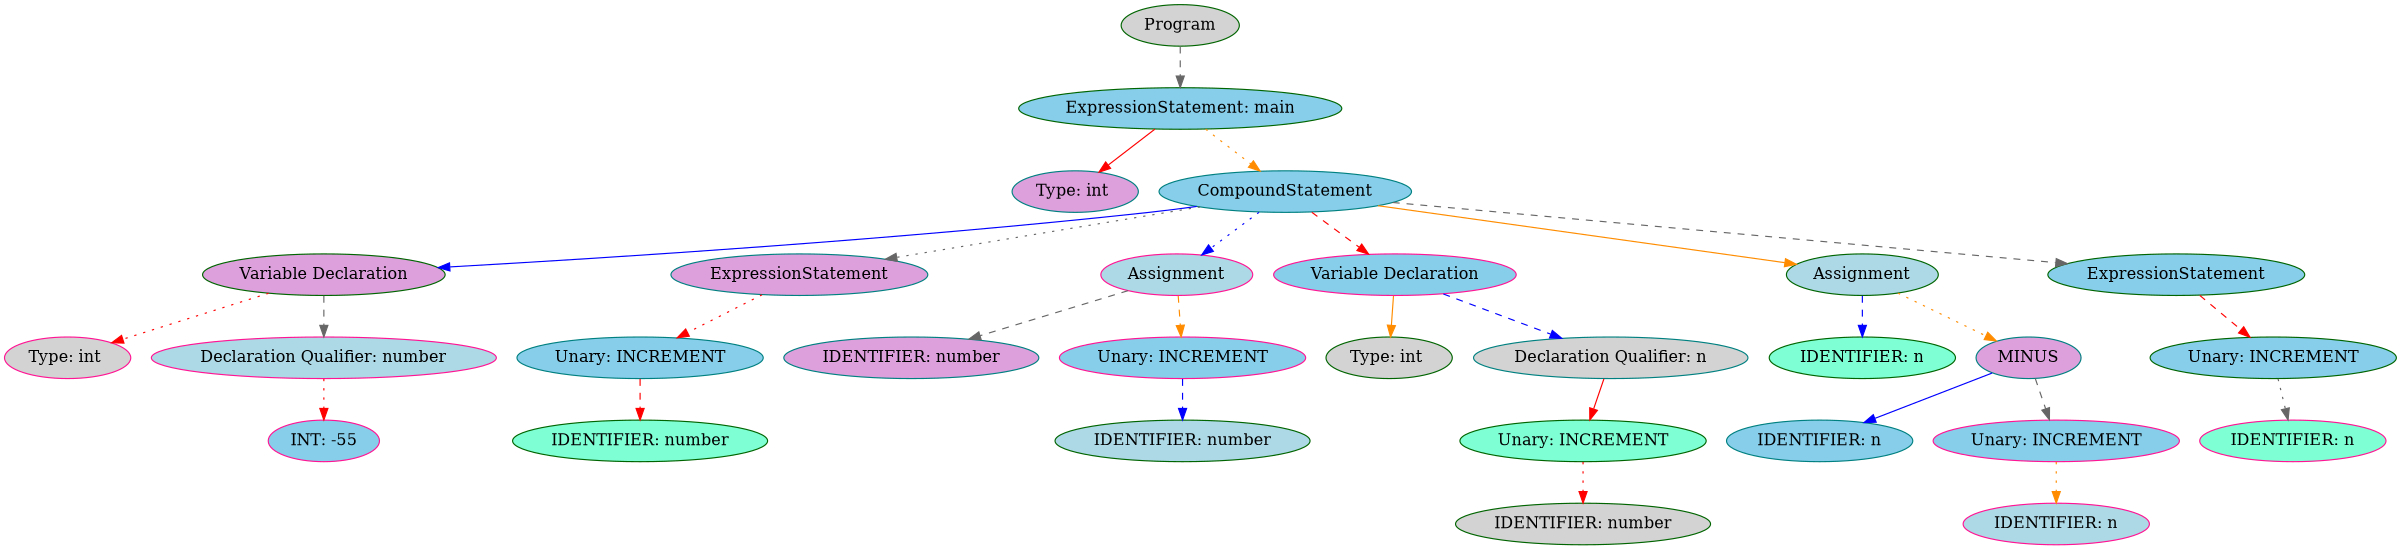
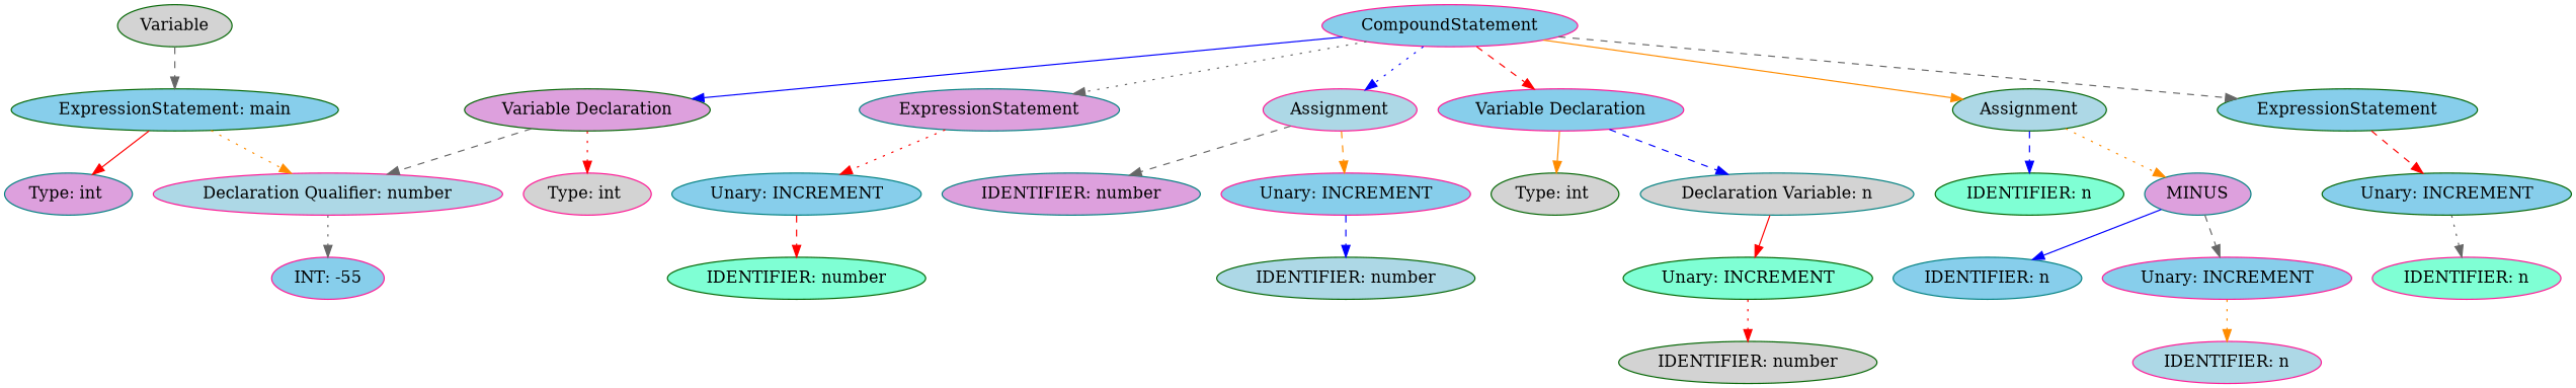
  digraph {
    node [color=darkgreen fillcolor=skyblue style=filled]
    edge [color=red style=dashed]
-   n1 [fillcolor=lightgrey label=Program]
+   n1 [fillcolor=lightgrey label=Variable]
    n2 [label="ExpressionStatement: main"]
    n3 [color=teal fillcolor=plum label="Type: int "]
-   n4 [color=teal label=CompoundStatement]
+   n4 [color=deeppink label=CompoundStatement]
    n5 [fillcolor=plum label="Variable Declaration"]
    n6 [color=teal fillcolor=plum label=ExpressionStatement]
    n7 [color=deeppink fillcolor=lightblue label=Assignment]
    n8 [color=deeppink label="Variable Declaration"]
    n9 [fillcolor=lightblue label=Assignment]
    n10 [label=ExpressionStatement]
    n11 [color=deeppink fillcolor=lightgrey label="Type: int "]
    n12 [color=deeppink fillcolor=lightblue label="Declaration Qualifier: number"]
    n13 [color=teal label="Unary: INCREMENT"]
    n14 [color=teal fillcolor=plum label="IDENTIFIER: number"]
    n15 [color=deeppink label="Unary: INCREMENT"]
    n16 [fillcolor=lightgrey label="Type: int "]
-   n17 [color=teal fillcolor=lightgrey label="Declaration Qualifier: n"]
+   n17 [color=teal fillcolor=lightgrey label="Declaration Variable: n"]
    n18 [fillcolor=aquamarine label="IDENTIFIER: n"]
    n19 [color=teal fillcolor=plum label=MINUS]
    n20 [label="Unary: INCREMENT"]
    n21 [color=deeppink label="INT: -55"]
    n22 [fillcolor=aquamarine label="IDENTIFIER: number"]
    n23 [fillcolor=lightblue label="IDENTIFIER: number"]
    n24 [fillcolor=aquamarine label="Unary: INCREMENT"]
    n25 [fillcolor=lightgrey label="IDENTIFIER: number"]
    n26 [color=teal label="IDENTIFIER: n"]
    n27 [color=deeppink label="Unary: INCREMENT"]
    n28 [color=deeppink fillcolor=lightblue label="IDENTIFIER: n"]
    n29 [color=deeppink fillcolor=aquamarine label="IDENTIFIER: n"]
    n1 -> n2 [color=gray40]
    n2 -> n3 [style=solid]
-   n2 -> n4 [color=darkorange style=dotted]
+   n2 -> n12 [color=darkorange style=dotted]
    n4 -> n5 [color=blue style=solid]
    n4 -> n6 [color=gray40 style=dotted]
    n4 -> n7 [color=blue style=dotted]
    n4 -> n8
    n4 -> n9 [color=darkorange style=solid]
    n4 -> n10 [color=gray40]
    n5 -> n11 [style=dotted]
    n5 -> n12 [color=gray40]
    n6 -> n13 [style=dotted]
    n7 -> n14 [color=gray40]
    n7 -> n15 [color=darkorange]
    n8 -> n16 [color=darkorange style=solid]
    n8 -> n17 [color=blue]
    n9 -> n18 [color=blue]
    n9 -> n19 [color=darkorange style=dotted]
    n10 -> n20
-   n12 -> n21 [style=dotted]
+   n12 -> n21 [color=gray40 style=dotted]
    n13 -> n22
    n15 -> n23 [color=blue]
    n17 -> n24 [style=solid]
    n19 -> n26 [color=blue style=solid]
    n19 -> n27 [color=gray40]
    n20 -> n29 [color=gray40 style=dotted]
    n24 -> n25 [style=dotted]
    n27 -> n28 [color=darkorange style=dotted]
  }
